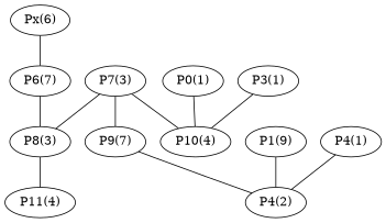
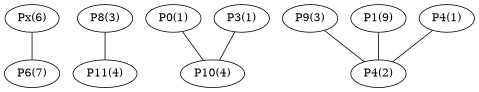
  graph {
    n1 [label="Px(6)"]
    n2 [label="P6(7)"]
    "P8(3)"
    "P11(4)"
    "P0(1)"
    "P10(4)"
-   "P7(3)"
-   "P9(3)" [label="P9(7)"]
+   "P9(3)"
    "P4(2)"
    n10 [label="P1(9)"]
    n11 [label="P4(1)"]
    "P3(1)"
    n1 -- n2
-   n2 -- "P8(3)"
    "P8(3)" -- "P11(4)"
    "P0(1)" -- "P10(4)"
-   "P7(3)" -- "P8(3)"
-   "P7(3)" -- "P10(4)"
-   "P7(3)" -- "P9(3)"
    "P9(3)" -- "P4(2)"
    n10 -- "P4(2)"
    n11 -- "P4(2)"
    "P3(1)" -- "P10(4)"
  }
